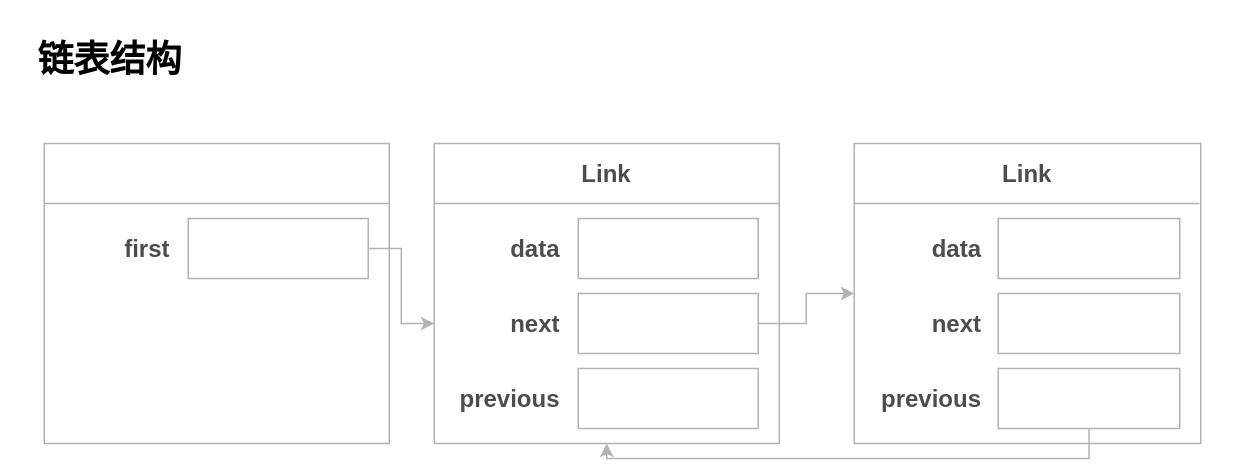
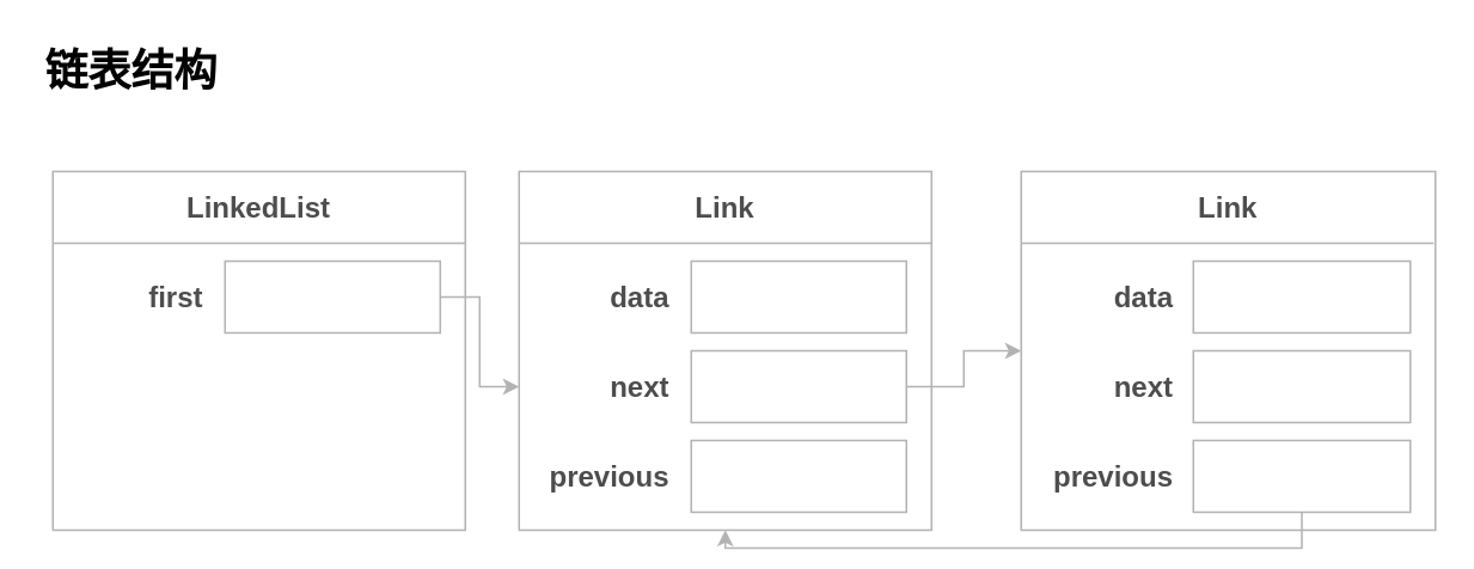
  <mxCell id="0" />
  <mxCell id="1" parent="0" />
  <mxCell id="2" value="" style="rounded=0;whiteSpace=wrap;html=1;fontSize=18;align=left;fontColor=#000000;strokeColor=#B3B3B3;" vertex="1" parent="1"><mxGeometry x="289" y="95" width="230" height="200" as="geometry" /></mxCell>
  <mxCell id="3" value="&lt;h1&gt;链表结构&lt;/h1&gt;" style="text;html=1;strokeColor=none;fillColor=none;spacing=5;spacingTop=-20;whiteSpace=wrap;overflow=hidden;rounded=0;" parent="1" vertex="1"><mxGeometry x="20" y="20" width="210" height="40" as="geometry" /></mxCell>
  <mxCell id="4" value="data" style="text;html=1;strokeColor=none;fillColor=none;align=right;verticalAlign=middle;whiteSpace=wrap;rounded=0;fontSize=16;fontStyle=1;fontColor=#4D4D4D;" parent="1" vertex="1"><mxGeometry x="289" y="145" width="86" height="40" as="geometry" /></mxCell>
  <mxCell id="5" value="" style="rounded=0;whiteSpace=wrap;html=1;fontSize=18;align=left;fontColor=#000000;strokeColor=#B3B3B3;" parent="1" vertex="1"><mxGeometry x="385" y="145" width="120" height="40" as="geometry" /></mxCell>
  <mxCell id="6" style="edgeStyle=orthogonalEdgeStyle;rounded=0;orthogonalLoop=1;jettySize=auto;html=1;exitX=1;exitY=0.5;exitDx=0;exitDy=0;strokeColor=#B3B3B3;fontSize=16;" edge="1" parent="1" source="7" target="13"><mxGeometry relative="1" as="geometry" /></mxCell>
  <mxCell id="7" value="" style="rounded=0;whiteSpace=wrap;html=1;fontSize=18;align=left;fontColor=#000000;strokeColor=#B3B3B3;" vertex="1" parent="1"><mxGeometry x="385" y="195" width="120" height="40" as="geometry" /></mxCell>
  <mxCell id="8" value="" style="rounded=0;whiteSpace=wrap;html=1;fontSize=18;align=left;fontColor=#000000;strokeColor=#B3B3B3;" vertex="1" parent="1"><mxGeometry x="385" y="245" width="120" height="40" as="geometry" /></mxCell>
  <mxCell id="9" value="next" style="text;html=1;strokeColor=none;fillColor=none;align=right;verticalAlign=middle;whiteSpace=wrap;rounded=0;fontSize=16;fontStyle=1;fontColor=#4D4D4D;" vertex="1" parent="1"><mxGeometry x="289" y="195" width="86" height="40" as="geometry" /></mxCell>
  <mxCell id="10" value="previous" style="text;html=1;strokeColor=none;fillColor=none;align=right;verticalAlign=middle;whiteSpace=wrap;rounded=0;fontSize=16;fontStyle=1;fontColor=#4D4D4D;" vertex="1" parent="1"><mxGeometry x="289" y="245" width="86" height="40" as="geometry" /></mxCell>
  <mxCell id="11" value="Link" style="text;html=1;strokeColor=none;fillColor=none;align=center;verticalAlign=middle;whiteSpace=wrap;rounded=0;fontSize=16;fontStyle=1;fontColor=#4D4D4D;" vertex="1" parent="1"><mxGeometry x="361" y="95" width="86" height="40" as="geometry" /></mxCell>
  <mxCell id="12" value="" style="endArrow=none;html=1;fontSize=16;exitX=0;exitY=0.25;exitDx=0;exitDy=0;entryX=1;entryY=0.25;entryDx=0;entryDy=0;strokeColor=#B3B3B3;" edge="1" parent="1"><mxGeometry width="50" height="50" relative="1" as="geometry"><mxPoint x="289" y="135" as="sourcePoint" /><mxPoint x="519" y="135" as="targetPoint" /></mxGeometry></mxCell>
  <mxCell id="13" value="" style="rounded=0;whiteSpace=wrap;html=1;fontSize=18;align=left;fontColor=#000000;strokeColor=#B3B3B3;" vertex="1" parent="1"><mxGeometry x="569" y="95" width="231" height="200" as="geometry" /></mxCell>
  <mxCell id="14" value="data" style="text;html=1;strokeColor=none;fillColor=none;align=right;verticalAlign=middle;whiteSpace=wrap;rounded=0;fontSize=16;fontStyle=1;fontColor=#4D4D4D;" vertex="1" parent="1"><mxGeometry x="569" y="145" width="87" height="40" as="geometry" /></mxCell>
  <mxCell id="15" value="" style="rounded=0;whiteSpace=wrap;html=1;fontSize=18;align=left;fontColor=#000000;strokeColor=#B3B3B3;" vertex="1" parent="1"><mxGeometry x="665" y="145" width="121" height="40" as="geometry" /></mxCell>
  <mxCell id="16" value="" style="rounded=0;whiteSpace=wrap;html=1;fontSize=18;align=left;fontColor=#000000;strokeColor=#B3B3B3;" vertex="1" parent="1"><mxGeometry x="665" y="195" width="121" height="40" as="geometry" /></mxCell>
  <mxCell id="17" style="edgeStyle=orthogonalEdgeStyle;rounded=0;orthogonalLoop=1;jettySize=auto;html=1;exitX=0.5;exitY=1;exitDx=0;exitDy=0;entryX=0.5;entryY=1;entryDx=0;entryDy=0;strokeColor=#B3B3B3;fontSize=16;" edge="1" parent="1" source="18" target="2"><mxGeometry relative="1" as="geometry" /></mxCell>
  <mxCell id="18" value="" style="rounded=0;whiteSpace=wrap;html=1;fontSize=18;align=left;fontColor=#000000;strokeColor=#B3B3B3;" vertex="1" parent="1"><mxGeometry x="665" y="245" width="121" height="40" as="geometry" /></mxCell>
  <mxCell id="19" value="next" style="text;html=1;strokeColor=none;fillColor=none;align=right;verticalAlign=middle;whiteSpace=wrap;rounded=0;fontSize=16;fontStyle=1;fontColor=#4D4D4D;" vertex="1" parent="1"><mxGeometry x="569" y="195" width="87" height="40" as="geometry" /></mxCell>
  <mxCell id="20" value="previous" style="text;html=1;strokeColor=none;fillColor=none;align=right;verticalAlign=middle;whiteSpace=wrap;rounded=0;fontSize=16;fontStyle=1;fontColor=#4D4D4D;" vertex="1" parent="1"><mxGeometry x="569" y="245" width="87" height="40" as="geometry" /></mxCell>
  <mxCell id="21" value="Link" style="text;html=1;strokeColor=none;fillColor=none;align=center;verticalAlign=middle;whiteSpace=wrap;rounded=0;fontSize=16;fontStyle=1;fontColor=#4D4D4D;" vertex="1" parent="1"><mxGeometry x="641" y="95" width="87" height="40" as="geometry" /></mxCell>
  <mxCell id="22" value="" style="endArrow=none;html=1;fontSize=16;exitX=0;exitY=0.25;exitDx=0;exitDy=0;entryX=1;entryY=0.25;entryDx=0;entryDy=0;strokeColor=#B3B3B3;" edge="1" parent="1"><mxGeometry width="50" height="50" relative="1" as="geometry"><mxPoint x="569" y="135" as="sourcePoint" /><mxPoint x="799" y="135" as="targetPoint" /></mxGeometry></mxCell>
  <mxCell id="23" value="" style="rounded=0;whiteSpace=wrap;html=1;fontSize=18;align=left;fontColor=#000000;strokeColor=#B3B3B3;" vertex="1" parent="1"><mxGeometry x="29" y="95" width="230" height="200" as="geometry" /></mxCell>
  <mxCell id="24" value="first" style="text;html=1;strokeColor=none;fillColor=none;align=right;verticalAlign=middle;whiteSpace=wrap;rounded=0;fontSize=16;fontStyle=1;fontColor=#4D4D4D;" vertex="1" parent="1"><mxGeometry x="29" y="145" width="86" height="40" as="geometry" /></mxCell>
  <mxCell id="25" style="edgeStyle=orthogonalEdgeStyle;rounded=0;orthogonalLoop=1;jettySize=auto;html=1;exitX=1;exitY=0.5;exitDx=0;exitDy=0;entryX=0;entryY=0.5;entryDx=0;entryDy=0;strokeColor=#B3B3B3;fontSize=16;" edge="1" parent="1" source="26" target="9"><mxGeometry relative="1" as="geometry" /></mxCell>
  <mxCell id="26" value="" style="rounded=0;whiteSpace=wrap;html=1;fontSize=18;align=left;fontColor=#000000;strokeColor=#B3B3B3;" vertex="1" parent="1"><mxGeometry x="125" y="145" width="120" height="40" as="geometry" /></mxCell>
+ <mxCell id="27" value="LinkedList" style="text;html=1;strokeColor=none;fillColor=none;align=center;verticalAlign=middle;whiteSpace=wrap;rounded=0;fontSize=16;fontStyle=1;fontColor=#4D4D4D;" vertex="1" parent="1"><mxGeometry x="101" y="95" width="86" height="40" as="geometry" /></mxCell>
  <mxCell id="28" value="" style="endArrow=none;html=1;fontSize=16;exitX=0;exitY=0.25;exitDx=0;exitDy=0;entryX=1;entryY=0.25;entryDx=0;entryDy=0;strokeColor=#B3B3B3;" edge="1" parent="1"><mxGeometry width="50" height="50" relative="1" as="geometry"><mxPoint x="29" y="135" as="sourcePoint" /><mxPoint x="259" y="135" as="targetPoint" /></mxGeometry></mxCell>
